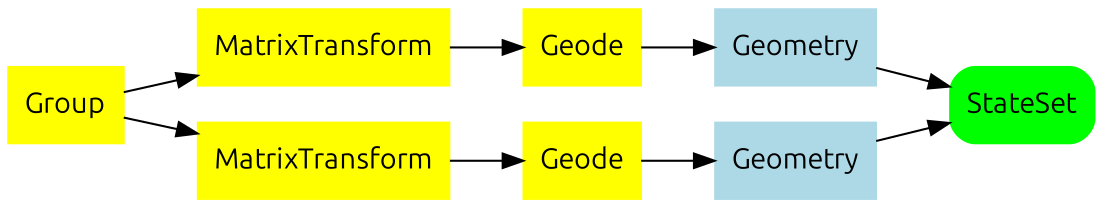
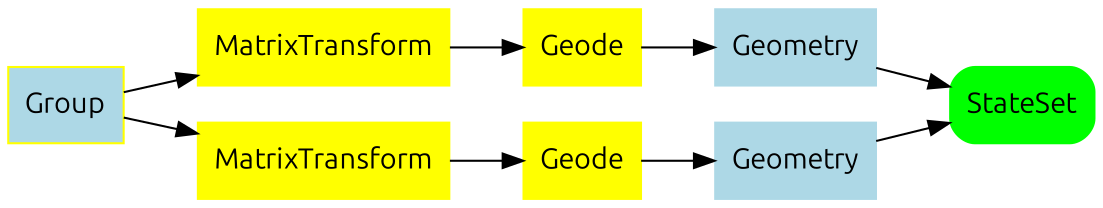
  digraph {
    rankdir=LR
    fontname=Ubuntu
    node [color=yellow fillColor=black shape=record style="solid, filled" fontname=Ubuntu]
    edge [headport=top tailport=top fontname=Ubuntu]
-   n1 [label="<top> Group"]
+   n1 [label="<top> Group" fillcolor=lightblue]
    n2 [label="<top> MatrixTransform"]
    n3 [label="<top> MatrixTransform"]
    n4 [label="<top> Geode"]
    n5 [color=lightblue label="<top> Geometry"]
    n6 [color=green label="<top> StateSet" shape=Mrecord]
    n7 [label="<top> Geode"]
    n8 [color=lightblue label="<top> Geometry"]
    n1 -> n2
    n1 -> n3
    n2 -> n4
    n3 -> n7
    n4 -> n5
    n5 -> n6
    n7 -> n8
    n8 -> n6
  }
